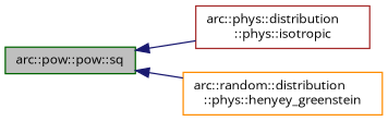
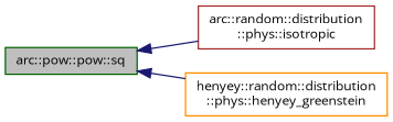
  digraph {
    fontname="Open Sans"
    rankdir=LR
    node [fontname="Open Sans" fontsize=10 shape=record]
    edge [color=midnightblue dir=back fontname="Open Sans" fontsize=10 labelfontname=Helvetica labelfontsize=10 style=solid]
    n1 [color=darkgreen fillcolor=grey75 fontcolor=black height=0.2 label="arc::pow::pow::sq" style=filled width=0.4]
-   n2 [color=brown height=0.2 label="arc::phys::distribution\l::phys::isotropic" width=0.4]
-   n3 [color=darkorange height=0.2 label="arc::random::distribution\l::phys::henyey_greenstein" width=0.4]
+   n2 [color=brown height=0.2 label="arc::random::distribution\l::phys::isotropic" width=0.4]
+   n3 [color=darkorange height=0.2 label="henyey::random::distribution\l::phys::henyey_greenstein" width=0.4]
    n1 -> n2
    n1 -> n3
  }
